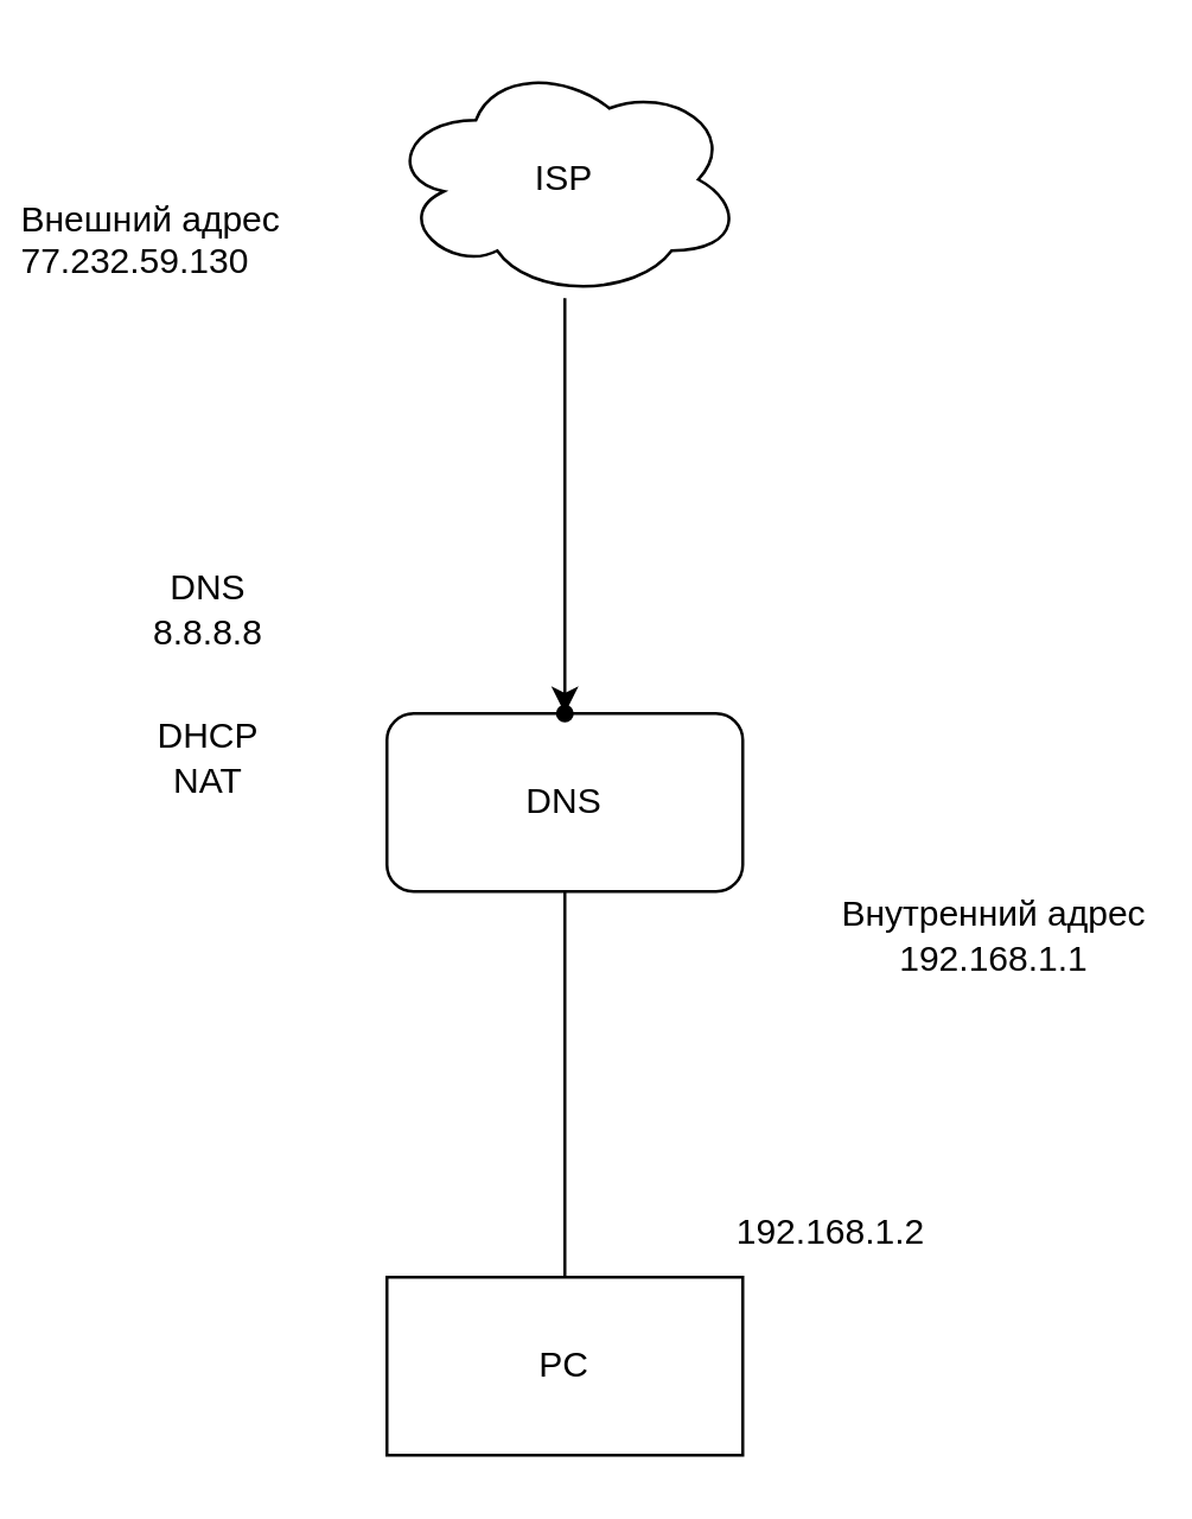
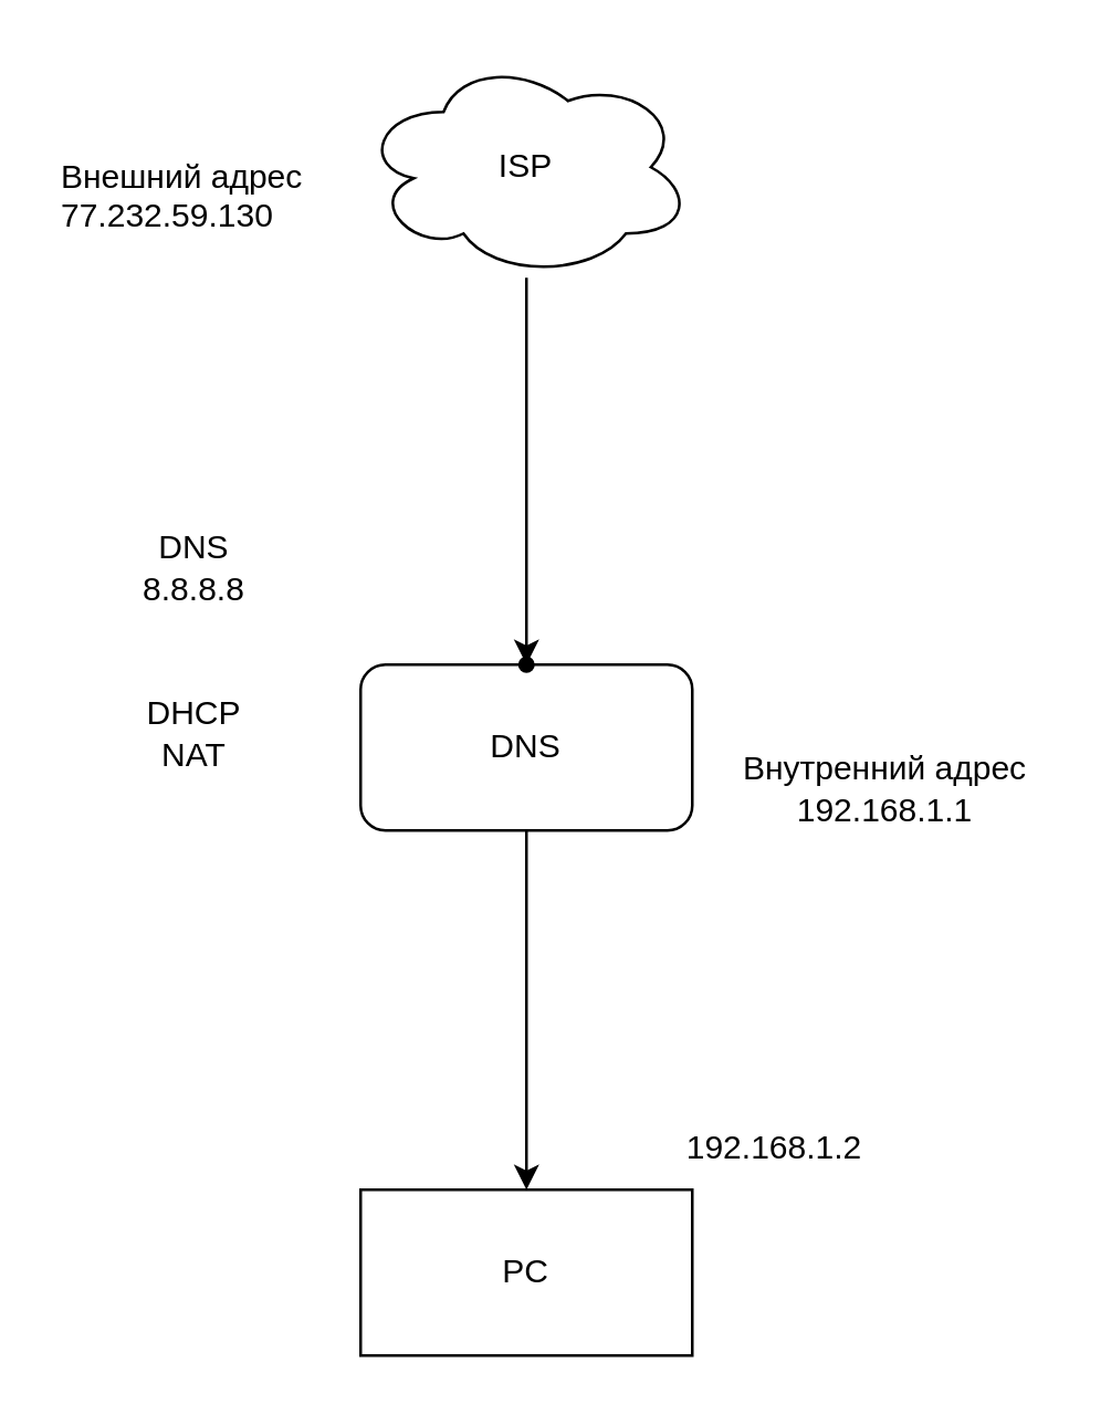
  <mxCell id="0" />
  <mxCell id="1" parent="0" />
  <mxCell id="2" value="ISP" style="ellipse;shape=cloud;whiteSpace=wrap;html=1;" parent="1" vertex="1"><mxGeometry x="130" y="20" width="120" height="80" as="geometry" /></mxCell>
- <mxCell id="3" style="edgeStyle=orthogonalEdgeStyle;rounded=0;orthogonalLoop=1;jettySize=auto;html=1;endArrow=none;" parent="1" source="4" target="5" edge="1"><mxGeometry relative="1" as="geometry" /></mxCell>
+ <mxCell id="3" style="edgeStyle=orthogonalEdgeStyle;rounded=0;orthogonalLoop=1;jettySize=auto;html=1;" parent="1" source="4" target="5" edge="1"><mxGeometry relative="1" as="geometry" /></mxCell>
  <mxCell id="4" value="DNS" style="rounded=1;whiteSpace=wrap;html=1;" parent="1" vertex="1"><mxGeometry x="130" y="240" width="120" height="60" as="geometry" /></mxCell>
  <mxCell id="5" value="PC" style="rounded=0;whiteSpace=wrap;html=1;" parent="1" vertex="1"><mxGeometry x="130" y="430" width="120" height="60" as="geometry" /></mxCell>
  <mxCell id="6" value="" style="shape=waypoint;sketch=0;size=6;pointerEvents=1;points=[];fillColor=default;resizable=0;rotatable=0;perimeter=centerPerimeter;snapToPoint=1;" parent="1" vertex="1"><mxGeometry x="180" y="230" width="20" height="20" as="geometry" /></mxCell>
  <mxCell id="7" style="edgeStyle=orthogonalEdgeStyle;rounded=0;orthogonalLoop=1;jettySize=auto;html=1;entryX=1.062;entryY=1.031;entryDx=0;entryDy=0;entryPerimeter=0;" parent="1" source="2" target="6" edge="1"><mxGeometry relative="1" as="geometry" /></mxCell>
- <mxCell id="8" value="DHCP&lt;div&gt;NAT&lt;/div&gt;" style="text;html=1;align=center;verticalAlign=middle;whiteSpace=wrap;rounded=0;" vertex="1" parent="1"><mxGeometry x="40" y="240" width="60" height="30" as="geometry" /></mxCell>
- <mxCell id="9" value="Внутренний адрес 192.168.1.1" style="text;html=1;align=center;verticalAlign=middle;whiteSpace=wrap;rounded=0;" vertex="1" parent="1"><mxGeometry x="275" y="300" width="120" height="30" as="geometry" /></mxCell>
+ <mxCell id="8" value="DHCP&lt;div&gt;NAT&lt;/div&gt;" style="text;html=1;align=center;verticalAlign=middle;whiteSpace=wrap;rounded=0;" vertex="1" parent="1"><mxGeometry x="40" y="250" width="60" height="30" as="geometry" /></mxCell>
+ <mxCell id="9" value="Внутренний адрес 192.168.1.1" style="text;html=1;align=center;verticalAlign=middle;whiteSpace=wrap;rounded=0;" vertex="1" parent="1"><mxGeometry x="260" y="270" width="120" height="30" as="geometry" /></mxCell>
  <mxCell id="10" value="192.168.1.2" style="text;html=1;align=center;verticalAlign=middle;whiteSpace=wrap;rounded=0;" vertex="1" parent="1"><mxGeometry x="250" y="400" width="60" height="30" as="geometry" /></mxCell>
- <mxCell id="11" value="Внешний адрес 77.232.59.130" style="text;whiteSpace=wrap;" vertex="1" parent="1"><mxGeometry x="5" y="60" width="110" height="40" as="geometry" /></mxCell>
+ <mxCell id="11" value="Внешний адрес 77.232.59.130" style="text;whiteSpace=wrap;" vertex="1" parent="1"><mxGeometry x="20" y="50" width="110" height="40" as="geometry" /></mxCell>
  <mxCell id="12" value="DNS&lt;div&gt;8.8.8.8&lt;/div&gt;" style="text;html=1;align=center;verticalAlign=middle;whiteSpace=wrap;rounded=0;" vertex="1" parent="1"><mxGeometry x="40" y="190" width="60" height="30" as="geometry" /></mxCell>
